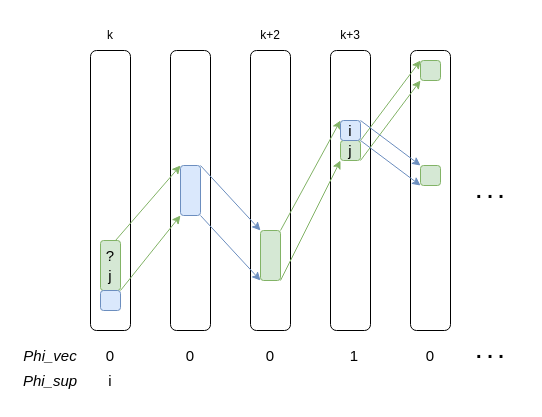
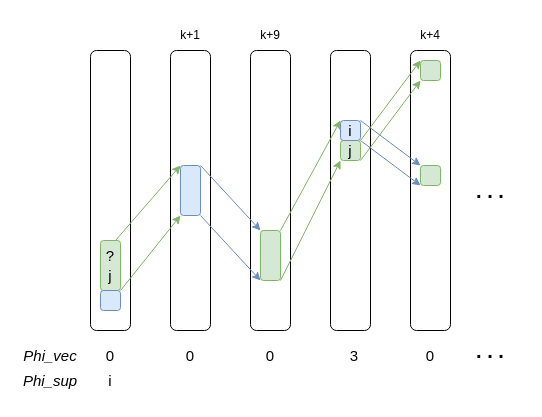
  <mxCell id="0" />
  <mxCell id="1" parent="0" />
  <mxCell id="2" value="" style="rounded=1;whiteSpace=wrap;html=1;" vertex="1" parent="1"><mxGeometry x="90" y="50" width="40" height="280" as="geometry" /></mxCell>
  <mxCell id="3" value="" style="rounded=1;whiteSpace=wrap;html=1;" vertex="1" parent="1"><mxGeometry x="170" y="50" width="40" height="280" as="geometry" /></mxCell>
  <mxCell id="4" value="" style="rounded=1;whiteSpace=wrap;html=1;" vertex="1" parent="1"><mxGeometry x="250" y="50" width="40" height="280" as="geometry" /></mxCell>
  <mxCell id="5" value="" style="rounded=1;whiteSpace=wrap;html=1;" vertex="1" parent="1"><mxGeometry x="330" y="50" width="40" height="280" as="geometry" /></mxCell>
  <mxCell id="6" style="rounded=0;orthogonalLoop=1;jettySize=auto;html=1;exitX=0.75;exitY=0;exitDx=0;exitDy=0;entryX=0;entryY=0;entryDx=0;entryDy=0;fillColor=#d5e8d4;strokeColor=#82b366;" edge="1" parent="1" source="8" target="11"><mxGeometry relative="1" as="geometry" /></mxCell>
  <mxCell id="7" style="edgeStyle=none;rounded=0;orthogonalLoop=1;jettySize=auto;html=1;exitX=1;exitY=1;exitDx=0;exitDy=0;entryX=0;entryY=1;entryDx=0;entryDy=0;fillColor=#d5e8d4;strokeColor=#82b366;" edge="1" parent="1" source="8" target="11"><mxGeometry relative="1" as="geometry" /></mxCell>
  <mxCell id="8" value="" style="rounded=1;whiteSpace=wrap;html=1;fillColor=#d5e8d4;strokeColor=#82b366;" vertex="1" parent="1"><mxGeometry x="100" y="240" width="20" height="50" as="geometry" /></mxCell>
  <mxCell id="9" style="edgeStyle=none;rounded=0;orthogonalLoop=1;jettySize=auto;html=1;exitX=1;exitY=1;exitDx=0;exitDy=0;entryX=0;entryY=1;entryDx=0;entryDy=0;fillColor=#dae8fc;strokeColor=#6c8ebf;" edge="1" parent="1" source="11" target="14"><mxGeometry relative="1" as="geometry" /></mxCell>
  <mxCell id="10" style="edgeStyle=none;rounded=0;orthogonalLoop=1;jettySize=auto;html=1;exitX=1;exitY=0;exitDx=0;exitDy=0;entryX=0;entryY=0;entryDx=0;entryDy=0;fillColor=#dae8fc;strokeColor=#6c8ebf;" edge="1" parent="1" source="11" target="14"><mxGeometry relative="1" as="geometry" /></mxCell>
  <mxCell id="11" value="" style="rounded=1;whiteSpace=wrap;html=1;fillColor=#dae8fc;strokeColor=#6c8ebf;" vertex="1" parent="1"><mxGeometry x="180" y="165" width="20" height="50" as="geometry" /></mxCell>
  <mxCell id="12" style="edgeStyle=none;rounded=0;orthogonalLoop=1;jettySize=auto;html=1;exitX=1;exitY=0;exitDx=0;exitDy=0;entryX=0;entryY=0;entryDx=0;entryDy=0;fillColor=#d5e8d4;strokeColor=#82b366;" edge="1" parent="1" source="14" target="21"><mxGeometry relative="1" as="geometry" /></mxCell>
  <mxCell id="13" style="edgeStyle=none;rounded=0;orthogonalLoop=1;jettySize=auto;html=1;exitX=1;exitY=1;exitDx=0;exitDy=0;entryX=0;entryY=1;entryDx=0;entryDy=0;fillColor=#d5e8d4;strokeColor=#82b366;" edge="1" parent="1" source="14" target="18"><mxGeometry relative="1" as="geometry" /></mxCell>
  <mxCell id="14" value="" style="rounded=1;whiteSpace=wrap;html=1;fillColor=#d5e8d4;strokeColor=#82b366;" vertex="1" parent="1"><mxGeometry x="260" y="230" width="20" height="50" as="geometry" /></mxCell>
  <mxCell id="15" value="" style="rounded=1;whiteSpace=wrap;html=1;" vertex="1" parent="1"><mxGeometry x="410" y="50" width="40" height="280" as="geometry" /></mxCell>
  <mxCell id="16" style="edgeStyle=none;rounded=0;orthogonalLoop=1;jettySize=auto;html=1;exitX=1;exitY=1;exitDx=0;exitDy=0;entryX=0;entryY=1;entryDx=0;entryDy=0;fillColor=#d5e8d4;strokeColor=#82b366;" edge="1" parent="1" source="18" target="22"><mxGeometry relative="1" as="geometry" /></mxCell>
  <mxCell id="17" style="edgeStyle=none;rounded=0;orthogonalLoop=1;jettySize=auto;html=1;exitX=1;exitY=0;exitDx=0;exitDy=0;entryX=0;entryY=0;entryDx=0;entryDy=0;fillColor=#d5e8d4;strokeColor=#82b366;" edge="1" parent="1" source="18" target="22"><mxGeometry relative="1" as="geometry" /></mxCell>
  <mxCell id="18" value="&lt;font style=&quot;font-size: 15px&quot;&gt;j&lt;/font&gt;" style="rounded=1;whiteSpace=wrap;html=1;fillColor=#d5e8d4;strokeColor=#82b366;" vertex="1" parent="1"><mxGeometry x="340" y="140" width="20" height="20" as="geometry" /></mxCell>
  <mxCell id="19" style="edgeStyle=none;rounded=0;orthogonalLoop=1;jettySize=auto;html=1;exitX=1;exitY=1;exitDx=0;exitDy=0;entryX=0;entryY=1;entryDx=0;entryDy=0;fillColor=#dae8fc;strokeColor=#6c8ebf;" edge="1" parent="1" source="21" target="23"><mxGeometry relative="1" as="geometry" /></mxCell>
  <mxCell id="20" style="edgeStyle=none;rounded=0;orthogonalLoop=1;jettySize=auto;html=1;exitX=1;exitY=0;exitDx=0;exitDy=0;entryX=0;entryY=0;entryDx=0;entryDy=0;fillColor=#dae8fc;strokeColor=#6c8ebf;" edge="1" parent="1" source="21" target="23"><mxGeometry relative="1" as="geometry" /></mxCell>
  <mxCell id="21" value="&lt;font style=&quot;font-size: 15px&quot;&gt;i&lt;/font&gt;" style="rounded=1;whiteSpace=wrap;html=1;fillColor=#dae8fc;strokeColor=#6c8ebf;" vertex="1" parent="1"><mxGeometry x="340" y="120" width="20" height="20" as="geometry" /></mxCell>
  <mxCell id="22" value="" style="rounded=1;whiteSpace=wrap;html=1;fillColor=#d5e8d4;strokeColor=#82b366;" vertex="1" parent="1"><mxGeometry x="420" y="60" width="20" height="20" as="geometry" /></mxCell>
  <mxCell id="23" value="" style="rounded=1;whiteSpace=wrap;html=1;fillColor=#d5e8d4;strokeColor=#82b366;" vertex="1" parent="1"><mxGeometry x="420" y="165" width="20" height="20" as="geometry" /></mxCell>
- <mxCell id="25" value="k+3" style="text;html=1;strokeColor=none;fillColor=none;align=center;verticalAlign=middle;whiteSpace=wrap;rounded=0;" vertex="1" parent="1"><mxGeometry x="320" y="20" width="60" height="30" as="geometry" /></mxCell>
- <mxCell id="26" value="k+2" style="text;html=1;strokeColor=none;fillColor=none;align=center;verticalAlign=middle;whiteSpace=wrap;rounded=0;" vertex="1" parent="1"><mxGeometry x="240" y="20" width="60" height="30" as="geometry" /></mxCell>
- <mxCell id="28" value="k" style="text;html=1;strokeColor=none;fillColor=none;align=center;verticalAlign=middle;whiteSpace=wrap;rounded=0;" vertex="1" parent="1"><mxGeometry x="80" y="20" width="60" height="30" as="geometry" /></mxCell>
+ <mxCell id="24" value="k+4" style="text;html=1;strokeColor=none;fillColor=none;align=center;verticalAlign=middle;whiteSpace=wrap;rounded=0;" vertex="1" parent="1"><mxGeometry x="400" y="20" width="60" height="30" as="geometry" /></mxCell>
+ <mxCell id="26" value="k+9" style="text;html=1;strokeColor=none;fillColor=none;align=center;verticalAlign=middle;whiteSpace=wrap;rounded=0;" vertex="1" parent="1"><mxGeometry x="240" y="20" width="60" height="30" as="geometry" /></mxCell>
+ <mxCell id="27" value="k+1" style="text;html=1;strokeColor=none;fillColor=none;align=center;verticalAlign=middle;whiteSpace=wrap;rounded=0;" vertex="1" parent="1"><mxGeometry x="160" y="20" width="60" height="30" as="geometry" /></mxCell>
  <mxCell id="29" value="&lt;font style=&quot;font-size: 15px&quot;&gt;j&lt;/font&gt;" style="text;html=1;strokeColor=none;fillColor=none;align=center;verticalAlign=middle;whiteSpace=wrap;rounded=0;" vertex="1" parent="1"><mxGeometry x="80" y="260" width="60" height="30" as="geometry" /></mxCell>
  <mxCell id="30" value="&lt;font style=&quot;font-size: 15px&quot;&gt;?&lt;/font&gt;" style="text;html=1;strokeColor=none;fillColor=none;align=center;verticalAlign=middle;whiteSpace=wrap;rounded=0;" vertex="1" parent="1"><mxGeometry x="80" y="240" width="60" height="30" as="geometry" /></mxCell>
  <mxCell id="31" value="" style="rounded=1;whiteSpace=wrap;html=1;fillColor=#dae8fc;strokeColor=#6c8ebf;" vertex="1" parent="1"><mxGeometry x="100" y="290" width="20" height="20" as="geometry" /></mxCell>
  <mxCell id="32" value="0" style="text;html=1;strokeColor=none;fillColor=none;align=center;verticalAlign=middle;whiteSpace=wrap;rounded=0;fontSize=15;" vertex="1" parent="1"><mxGeometry x="80" y="340" width="60" height="30" as="geometry" /></mxCell>
  <mxCell id="33" value="0" style="text;html=1;strokeColor=none;fillColor=none;align=center;verticalAlign=middle;whiteSpace=wrap;rounded=0;fontSize=15;" vertex="1" parent="1"><mxGeometry x="160" y="340" width="60" height="30" as="geometry" /></mxCell>
  <mxCell id="34" value="0" style="text;html=1;strokeColor=none;fillColor=none;align=center;verticalAlign=middle;whiteSpace=wrap;rounded=0;fontSize=15;" vertex="1" parent="1"><mxGeometry x="240" y="340" width="60" height="30" as="geometry" /></mxCell>
- <mxCell id="35" value="1" style="text;html=1;strokeColor=none;fillColor=none;align=center;verticalAlign=middle;whiteSpace=wrap;rounded=0;fontSize=15;" vertex="1" parent="1"><mxGeometry x="324" y="340" width="60" height="30" as="geometry" /></mxCell>
+ <mxCell id="35" value="3" style="text;html=1;strokeColor=none;fillColor=none;align=center;verticalAlign=middle;whiteSpace=wrap;rounded=0;fontSize=15;" vertex="1" parent="1"><mxGeometry x="324" y="340" width="60" height="30" as="geometry" /></mxCell>
  <mxCell id="36" value="0" style="text;html=1;strokeColor=none;fillColor=none;align=center;verticalAlign=middle;whiteSpace=wrap;rounded=0;fontSize=15;" vertex="1" parent="1"><mxGeometry x="400" y="340" width="60" height="30" as="geometry" /></mxCell>
  <mxCell id="37" value="&lt;i&gt;Phi_vec&lt;/i&gt;" style="text;html=1;strokeColor=none;fillColor=none;align=center;verticalAlign=middle;whiteSpace=wrap;rounded=0;fontSize=15;" vertex="1" parent="1"><mxGeometry x="20" y="340" width="60" height="30" as="geometry" /></mxCell>
  <mxCell id="38" value="&lt;b&gt;&lt;font style=&quot;font-size: 20px&quot;&gt;. . .&lt;/font&gt;&lt;/b&gt;" style="text;html=1;strokeColor=none;fillColor=none;align=center;verticalAlign=middle;whiteSpace=wrap;rounded=0;fontSize=15;" vertex="1" parent="1"><mxGeometry x="460" y="175" width="60" height="30" as="geometry" /></mxCell>
  <mxCell id="39" value="&lt;b&gt;&lt;font style=&quot;font-size: 20px&quot;&gt;. . .&lt;/font&gt;&lt;/b&gt;" style="text;html=1;strokeColor=none;fillColor=none;align=center;verticalAlign=middle;whiteSpace=wrap;rounded=0;fontSize=15;" vertex="1" parent="1"><mxGeometry x="460" y="335" width="60" height="30" as="geometry" /></mxCell>
  <mxCell id="40" value="&lt;i&gt;Phi_sup&lt;/i&gt;" style="text;html=1;strokeColor=none;fillColor=none;align=center;verticalAlign=middle;whiteSpace=wrap;rounded=0;fontSize=15;" vertex="1" parent="1"><mxGeometry x="20" y="365" width="60" height="30" as="geometry" /></mxCell>
  <mxCell id="41" value="i" style="text;html=1;strokeColor=none;fillColor=none;align=center;verticalAlign=middle;whiteSpace=wrap;rounded=0;fontSize=15;" vertex="1" parent="1"><mxGeometry x="80" y="365" width="60" height="30" as="geometry" /></mxCell>
